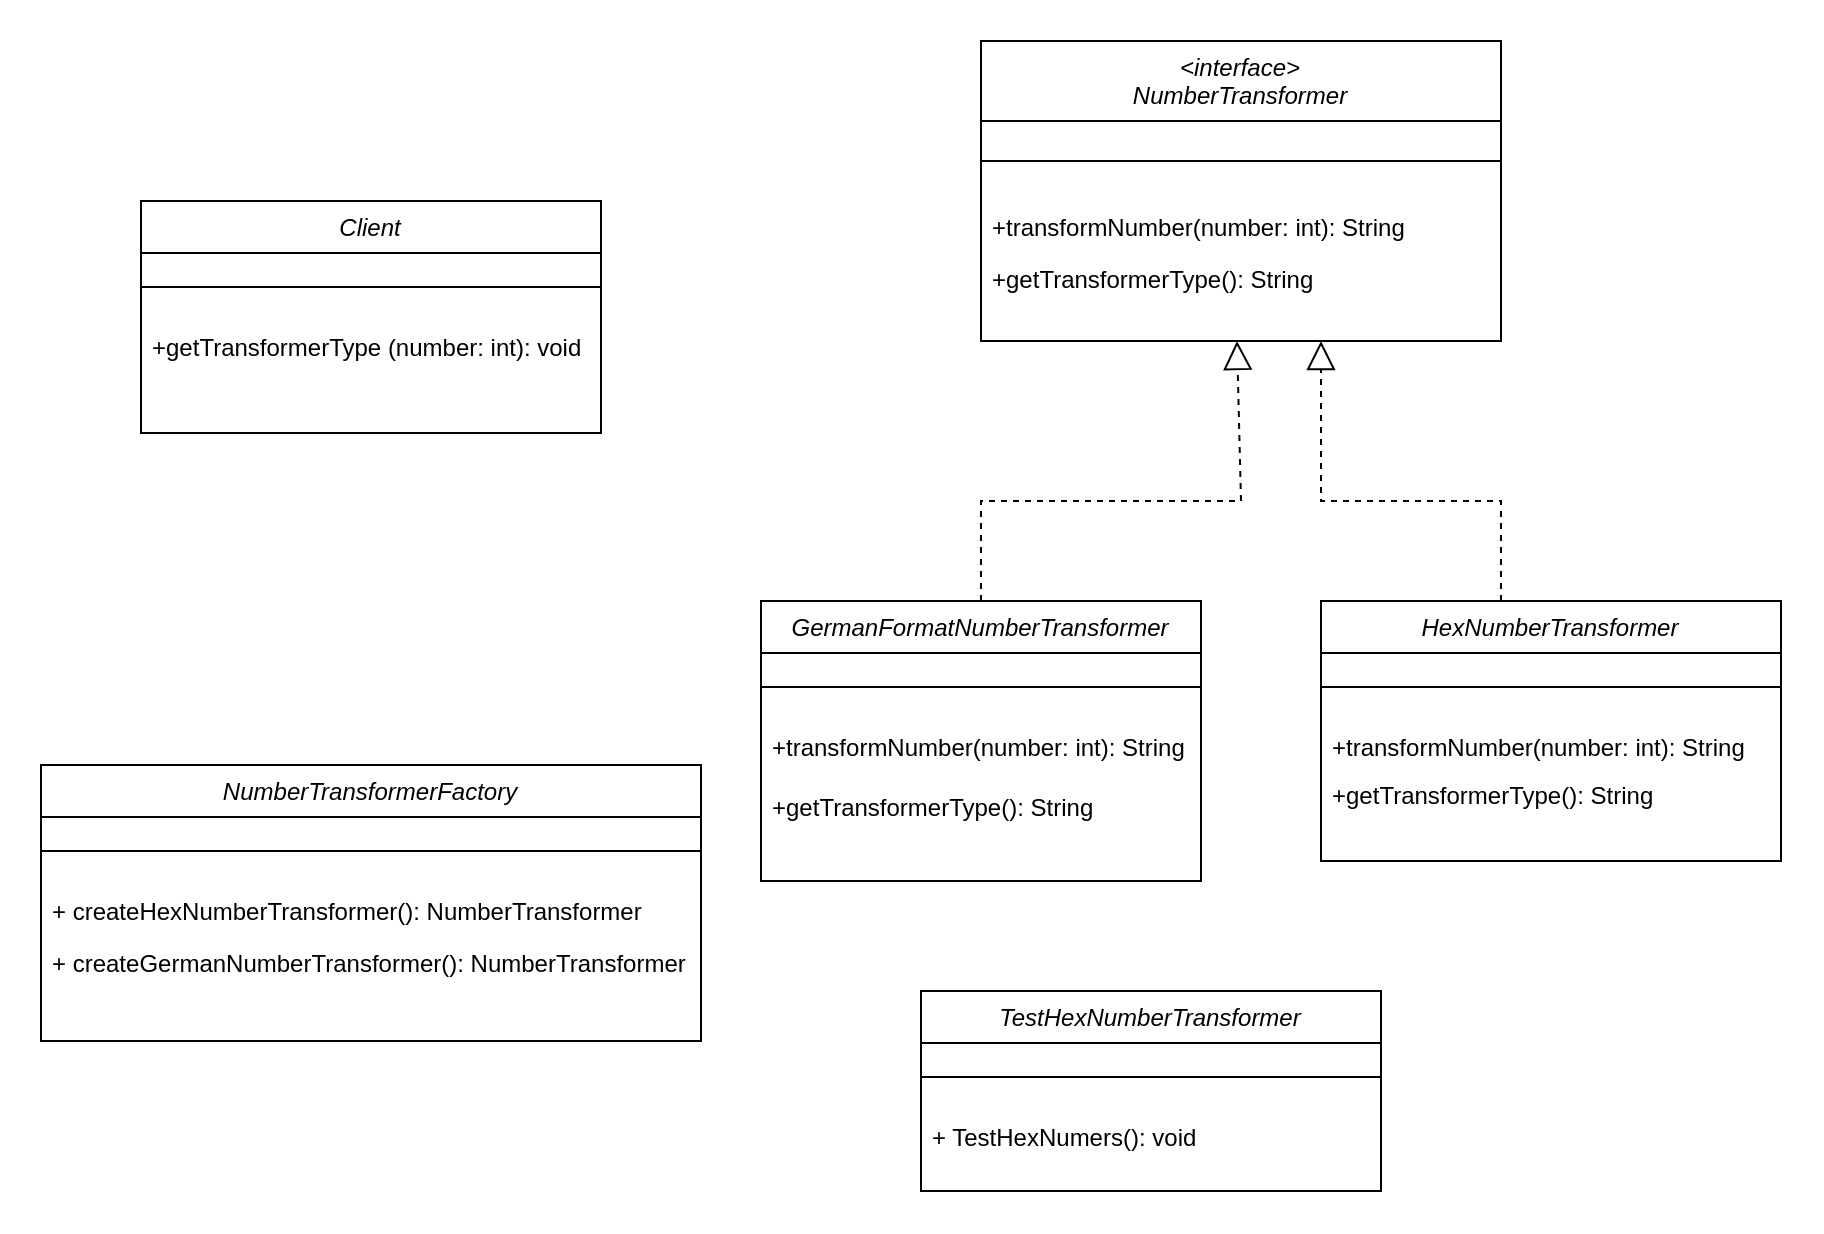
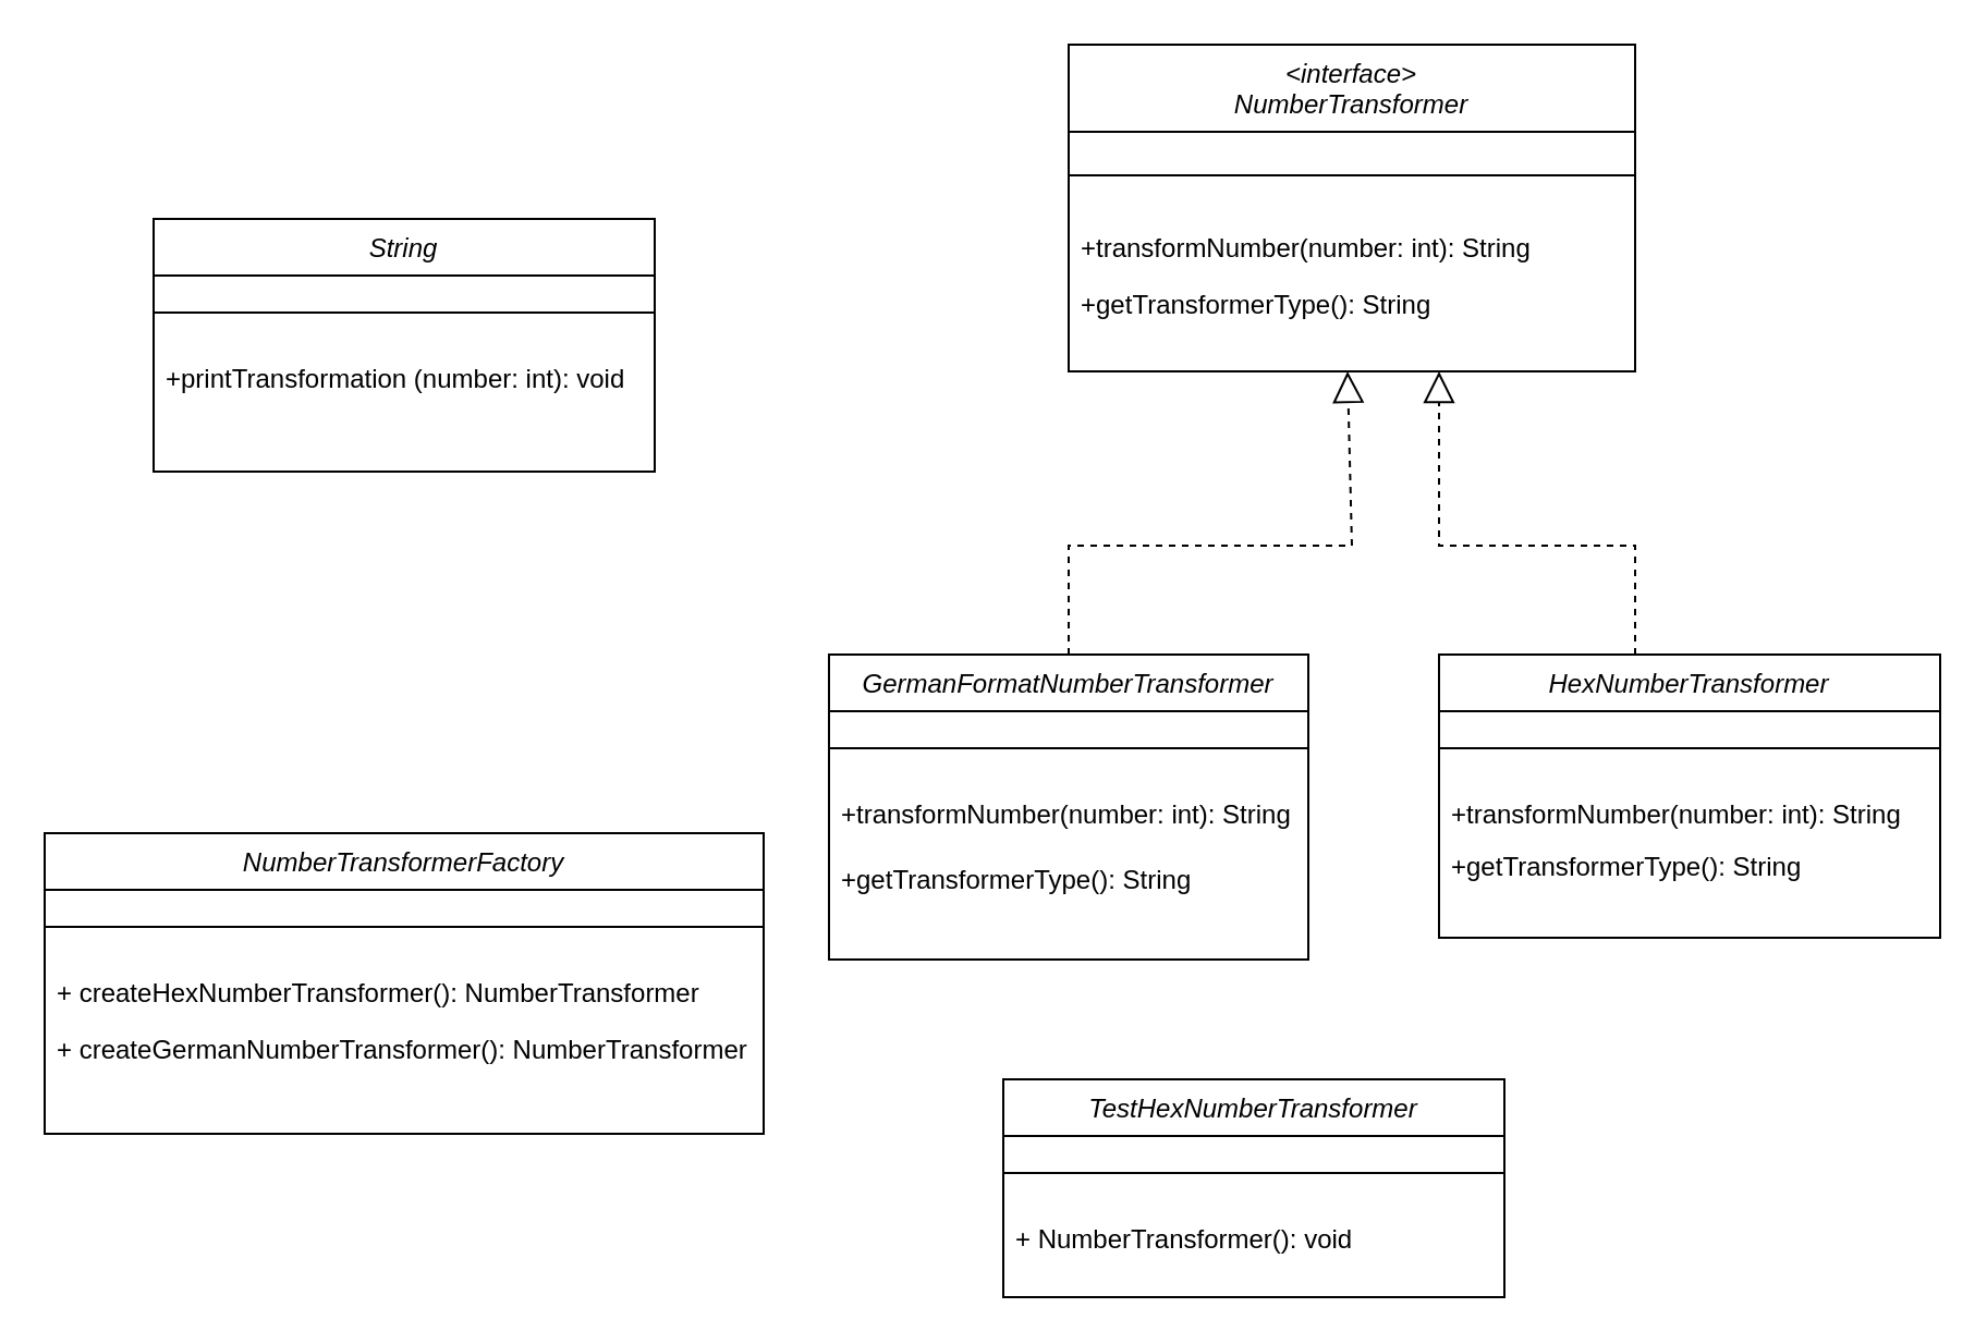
  <mxCell id="0" />
  <mxCell id="1" parent="0" />
- <mxCell id="2" value="Client" style="swimlane;fontStyle=2;align=center;verticalAlign=top;childLayout=stackLayout;horizontal=1;startSize=26;horizontalStack=0;resizeParent=1;resizeLast=0;collapsible=1;marginBottom=0;rounded=0;shadow=0;strokeWidth=1;" parent="1" vertex="1"><mxGeometry x="70" y="100" width="230" height="116" as="geometry"><mxRectangle x="230" y="140" width="160" height="26" as="alternateBounds" /></mxGeometry></mxCell>
+ <mxCell id="2" value="String" style="swimlane;fontStyle=2;align=center;verticalAlign=top;childLayout=stackLayout;horizontal=1;startSize=26;horizontalStack=0;resizeParent=1;resizeLast=0;collapsible=1;marginBottom=0;rounded=0;shadow=0;strokeWidth=1;" parent="1" vertex="1"><mxGeometry x="70" y="100" width="230" height="116" as="geometry"><mxRectangle x="230" y="140" width="160" height="26" as="alternateBounds" /></mxGeometry></mxCell>
  <mxCell id="3" value="" style="line;html=1;strokeWidth=1;align=left;verticalAlign=middle;spacingTop=-1;spacingLeft=3;spacingRight=3;rotatable=0;labelPosition=right;points=[];portConstraint=eastwest;" parent="2" vertex="1"><mxGeometry y="26" width="230" height="34" as="geometry" /></mxCell>
- <mxCell id="4" value="+getTransformerType (number: int): void" style="text;align=left;verticalAlign=top;spacingLeft=4;spacingRight=4;overflow=hidden;rotatable=0;points=[[0,0.5],[1,0.5]];portConstraint=eastwest;" parent="2" vertex="1"><mxGeometry y="60" width="230" height="56" as="geometry" /></mxCell>
+ <mxCell id="4" value="+printTransformation (number: int): void" style="text;align=left;verticalAlign=top;spacingLeft=4;spacingRight=4;overflow=hidden;rotatable=0;points=[[0,0.5],[1,0.5]];portConstraint=eastwest;" parent="2" vertex="1"><mxGeometry y="60" width="230" height="56" as="geometry" /></mxCell>
  <mxCell id="5" value="NumberTransformerFactory" style="swimlane;fontStyle=2;align=center;verticalAlign=top;childLayout=stackLayout;horizontal=1;startSize=26;horizontalStack=0;resizeParent=1;resizeLast=0;collapsible=1;marginBottom=0;rounded=0;shadow=0;strokeWidth=1;" parent="1" vertex="1"><mxGeometry x="20" y="382" width="330" height="138" as="geometry"><mxRectangle x="230" y="140" width="160" height="26" as="alternateBounds" /></mxGeometry></mxCell>
  <mxCell id="6" value="" style="line;html=1;strokeWidth=1;align=left;verticalAlign=middle;spacingTop=-1;spacingLeft=3;spacingRight=3;rotatable=0;labelPosition=right;points=[];portConstraint=eastwest;" parent="5" vertex="1"><mxGeometry y="26" width="330" height="34" as="geometry" /></mxCell>
  <mxCell id="7" value="+ createHexNumberTransformer(): NumberTransformer" style="text;align=left;verticalAlign=top;spacingLeft=4;spacingRight=4;overflow=hidden;rotatable=0;points=[[0,0.5],[1,0.5]];portConstraint=eastwest;" parent="5" vertex="1"><mxGeometry y="60" width="330" height="26" as="geometry" /></mxCell>
  <mxCell id="8" value="+ createGermanNumberTransformer(): NumberTransformer" style="text;align=left;verticalAlign=top;spacingLeft=4;spacingRight=4;overflow=hidden;rotatable=0;points=[[0,0.5],[1,0.5]];portConstraint=eastwest;" parent="5" vertex="1"><mxGeometry y="86" width="330" height="26" as="geometry" /></mxCell>
  <mxCell id="9" value="&lt;interface&gt;&#10;NumberTransformer" style="swimlane;fontStyle=2;align=center;verticalAlign=top;childLayout=stackLayout;horizontal=1;startSize=40;horizontalStack=0;resizeParent=1;resizeLast=0;collapsible=1;marginBottom=0;rounded=0;shadow=0;strokeWidth=1;" parent="1" vertex="1"><mxGeometry x="490" y="20" width="260" height="150" as="geometry"><mxRectangle x="230" y="140" width="160" height="26" as="alternateBounds" /></mxGeometry></mxCell>
  <mxCell id="10" value="" style="line;html=1;strokeWidth=1;align=left;verticalAlign=middle;spacingTop=-1;spacingLeft=3;spacingRight=3;rotatable=0;labelPosition=right;points=[];portConstraint=eastwest;" parent="9" vertex="1"><mxGeometry y="40" width="260" height="40" as="geometry" /></mxCell>
  <mxCell id="11" value="+transformNumber(number: int): String" style="text;align=left;verticalAlign=top;spacingLeft=4;spacingRight=4;overflow=hidden;rotatable=0;points=[[0,0.5],[1,0.5]];portConstraint=eastwest;" parent="9" vertex="1"><mxGeometry y="80" width="260" height="26" as="geometry" /></mxCell>
  <mxCell id="12" value="+getTransformerType(): String" style="text;align=left;verticalAlign=top;spacingLeft=4;spacingRight=4;overflow=hidden;rotatable=0;points=[[0,0.5],[1,0.5]];portConstraint=eastwest;" parent="9" vertex="1"><mxGeometry y="106" width="260" height="26" as="geometry" /></mxCell>
  <mxCell id="13" value="GermanFormatNumberTransformer" style="swimlane;fontStyle=2;align=center;verticalAlign=top;childLayout=stackLayout;horizontal=1;startSize=26;horizontalStack=0;resizeParent=1;resizeLast=0;collapsible=1;marginBottom=0;rounded=0;shadow=0;strokeWidth=1;" parent="1" vertex="1"><mxGeometry x="380" y="300" width="220" height="140" as="geometry"><mxRectangle x="230" y="140" width="160" height="26" as="alternateBounds" /></mxGeometry></mxCell>
  <mxCell id="14" value="" style="line;html=1;strokeWidth=1;align=left;verticalAlign=middle;spacingTop=-1;spacingLeft=3;spacingRight=3;rotatable=0;labelPosition=right;points=[];portConstraint=eastwest;" parent="13" vertex="1"><mxGeometry y="26" width="220" height="34" as="geometry" /></mxCell>
  <mxCell id="15" value="+transformNumber(number: int): String" style="text;align=left;verticalAlign=top;spacingLeft=4;spacingRight=4;overflow=hidden;rotatable=0;points=[[0,0.5],[1,0.5]];portConstraint=eastwest;" parent="13" vertex="1"><mxGeometry y="60" width="220" height="30" as="geometry" /></mxCell>
  <mxCell id="16" value="+getTransformerType(): String" style="text;align=left;verticalAlign=top;spacingLeft=4;spacingRight=4;overflow=hidden;rotatable=0;points=[[0,0.5],[1,0.5]];portConstraint=eastwest;" parent="13" vertex="1"><mxGeometry y="90" width="220" height="26" as="geometry" /></mxCell>
  <mxCell id="17" value="HexNumberTransformer" style="swimlane;fontStyle=2;align=center;verticalAlign=top;childLayout=stackLayout;horizontal=1;startSize=26;horizontalStack=0;resizeParent=1;resizeLast=0;collapsible=1;marginBottom=0;rounded=0;shadow=0;strokeWidth=1;" parent="1" vertex="1"><mxGeometry x="660" y="300" width="230" height="130" as="geometry"><mxRectangle x="230" y="140" width="160" height="26" as="alternateBounds" /></mxGeometry></mxCell>
  <mxCell id="18" value="" style="line;html=1;strokeWidth=1;align=left;verticalAlign=middle;spacingTop=-1;spacingLeft=3;spacingRight=3;rotatable=0;labelPosition=right;points=[];portConstraint=eastwest;" parent="17" vertex="1"><mxGeometry y="26" width="230" height="34" as="geometry" /></mxCell>
  <mxCell id="19" value="+transformNumber(number: int): String" style="text;align=left;verticalAlign=top;spacingLeft=4;spacingRight=4;overflow=hidden;rotatable=0;points=[[0,0.5],[1,0.5]];portConstraint=eastwest;" parent="17" vertex="1"><mxGeometry y="60" width="230" height="24" as="geometry" /></mxCell>
  <mxCell id="20" value="+getTransformerType(): String" style="text;align=left;verticalAlign=top;spacingLeft=4;spacingRight=4;overflow=hidden;rotatable=0;points=[[0,0.5],[1,0.5]];portConstraint=eastwest;" parent="17" vertex="1"><mxGeometry y="84" width="230" height="26" as="geometry" /></mxCell>
  <mxCell id="21" value="" style="endArrow=block;dashed=1;endFill=0;endSize=12;html=1;rounded=0;exitX=0.5;exitY=0;exitDx=0;exitDy=0;" parent="1" source="13" edge="1"><mxGeometry width="160" relative="1" as="geometry"><mxPoint x="310" y="390" as="sourcePoint" /><mxPoint x="618" y="170" as="targetPoint" /><Array as="points"><mxPoint x="490" y="250" /><mxPoint x="620" y="250" /></Array></mxGeometry></mxCell>
  <mxCell id="22" value="" style="endArrow=block;dashed=1;endFill=0;endSize=12;html=1;rounded=0;exitX=0.5;exitY=0;exitDx=0;exitDy=0;" parent="1" edge="1"><mxGeometry width="160" relative="1" as="geometry"><mxPoint x="750" y="300" as="sourcePoint" /><mxPoint x="660" y="170" as="targetPoint" /><Array as="points"><mxPoint x="750" y="250" /><mxPoint x="660" y="250" /></Array></mxGeometry></mxCell>
  <mxCell id="23" value="TestHexNumberTransformer" style="swimlane;fontStyle=2;align=center;verticalAlign=top;childLayout=stackLayout;horizontal=1;startSize=26;horizontalStack=0;resizeParent=1;resizeLast=0;collapsible=1;marginBottom=0;rounded=0;shadow=0;strokeWidth=1;" parent="1" vertex="1"><mxGeometry x="460" y="495" width="230" height="100" as="geometry"><mxRectangle x="230" y="140" width="160" height="26" as="alternateBounds" /></mxGeometry></mxCell>
  <mxCell id="24" value="" style="line;html=1;strokeWidth=1;align=left;verticalAlign=middle;spacingTop=-1;spacingLeft=3;spacingRight=3;rotatable=0;labelPosition=right;points=[];portConstraint=eastwest;" parent="23" vertex="1"><mxGeometry y="26" width="230" height="34" as="geometry" /></mxCell>
- <mxCell id="25" value="+ TestHexNumers(): void" style="text;align=left;verticalAlign=top;spacingLeft=4;spacingRight=4;overflow=hidden;rotatable=0;points=[[0,0.5],[1,0.5]];portConstraint=eastwest;" parent="23" vertex="1"><mxGeometry y="60" width="230" height="26" as="geometry" /></mxCell>
+ <mxCell id="25" value="+ NumberTransformer(): void" style="text;align=left;verticalAlign=top;spacingLeft=4;spacingRight=4;overflow=hidden;rotatable=0;points=[[0,0.5],[1,0.5]];portConstraint=eastwest;" parent="23" vertex="1"><mxGeometry y="60" width="230" height="26" as="geometry" /></mxCell>
